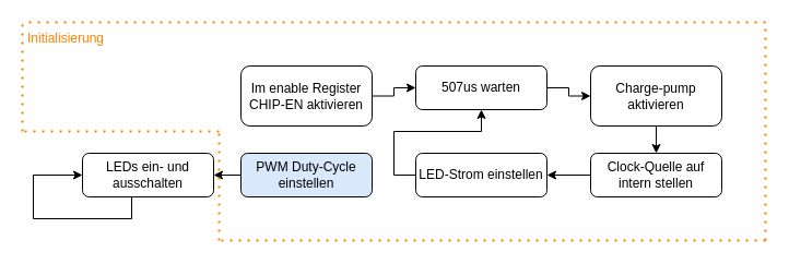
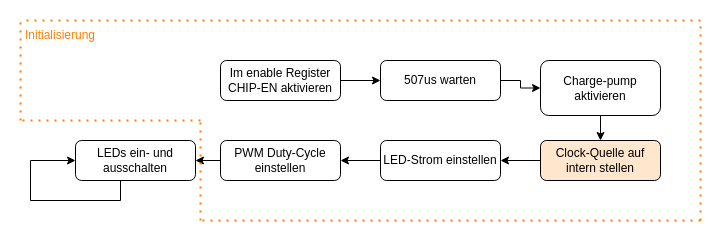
  <mxCell id="0" />
  <mxCell id="1" parent="0" />
  <mxCell id="2" style="edgeStyle=orthogonalEdgeStyle;rounded=0;orthogonalLoop=1;jettySize=auto;html=1;exitX=1;exitY=0.5;exitDx=0;exitDy=0;entryX=0;entryY=0.5;entryDx=0;entryDy=0;" edge="1" parent="1" source="3" target="5"><mxGeometry relative="1" as="geometry" /></mxCell>
- <mxCell id="3" value="Im enable Register CHIP-EN aktivieren" style="rounded=1;whiteSpace=wrap;html=1;" parent="1" vertex="1"><mxGeometry x="220" y="60" width="120" height="55" as="geometry" /></mxCell>
+ <mxCell id="3" value="Im enable Register CHIP-EN aktivieren" style="rounded=1;whiteSpace=wrap;html=1;" parent="1" vertex="1"><mxGeometry x="220" y="60" width="120" height="40" as="geometry" /></mxCell>
  <mxCell id="4" style="edgeStyle=orthogonalEdgeStyle;rounded=0;orthogonalLoop=1;jettySize=auto;html=1;exitX=1;exitY=0.5;exitDx=0;exitDy=0;entryX=0;entryY=0.5;entryDx=0;entryDy=0;" edge="1" parent="1" source="5" target="12"><mxGeometry relative="1" as="geometry" /></mxCell>
  <mxCell id="5" value="507us warten" style="rounded=1;whiteSpace=wrap;html=1;" parent="1" vertex="1"><mxGeometry x="380" y="60" width="120" height="40" as="geometry" /></mxCell>
- <mxCell id="6" style="edgeStyle=orthogonalEdgeStyle;rounded=0;orthogonalLoop=1;jettySize=auto;html=1;exitX=0;exitY=0.5;exitDx=0;exitDy=0;" edge="1" parent="1" source="7" target="5"><mxGeometry relative="1" as="geometry" /></mxCell>
+ <mxCell id="6" style="edgeStyle=orthogonalEdgeStyle;rounded=0;orthogonalLoop=1;jettySize=auto;html=1;exitX=0;exitY=0.5;exitDx=0;exitDy=0;entryX=1;entryY=0.5;entryDx=0;entryDy=0;" edge="1" parent="1" source="7" target="9"><mxGeometry relative="1" as="geometry" /></mxCell>
  <mxCell id="7" value="LED-Strom einstellen" style="rounded=1;whiteSpace=wrap;html=1;" parent="1" vertex="1"><mxGeometry x="380" y="140" width="120" height="40" as="geometry" /></mxCell>
  <mxCell id="8" style="edgeStyle=orthogonalEdgeStyle;rounded=0;orthogonalLoop=1;jettySize=auto;html=1;exitX=0;exitY=0.5;exitDx=0;exitDy=0;entryX=1;entryY=0.5;entryDx=0;entryDy=0;" edge="1" parent="1" source="9" target="10"><mxGeometry relative="1" as="geometry" /></mxCell>
- <mxCell id="9" value="PWM Duty-Cycle einstellen" style="rounded=1;whiteSpace=wrap;html=1;fillColor=#dae8fc;" parent="1" vertex="1"><mxGeometry x="220" y="140" width="120" height="40" as="geometry" /></mxCell>
+ <mxCell id="9" value="PWM Duty-Cycle einstellen" style="rounded=1;whiteSpace=wrap;html=1;" parent="1" vertex="1"><mxGeometry x="220" y="140" width="120" height="40" as="geometry" /></mxCell>
  <mxCell id="10" value="LEDs ein- und ausschalten" style="rounded=1;whiteSpace=wrap;html=1;" parent="1" vertex="1"><mxGeometry x="75" y="140" width="120" height="40" as="geometry" /></mxCell>
  <mxCell id="11" style="edgeStyle=orthogonalEdgeStyle;rounded=0;orthogonalLoop=1;jettySize=auto;html=1;exitX=0.5;exitY=1;exitDx=0;exitDy=0;entryX=0.5;entryY=0;entryDx=0;entryDy=0;" edge="1" parent="1" source="12" target="14"><mxGeometry relative="1" as="geometry" /></mxCell>
  <mxCell id="12" value="Charge-pump aktivieren" style="rounded=1;whiteSpace=wrap;html=1;" parent="1" vertex="1"><mxGeometry x="540" y="60" width="120" height="55" as="geometry" /></mxCell>
  <mxCell id="13" style="edgeStyle=orthogonalEdgeStyle;rounded=0;orthogonalLoop=1;jettySize=auto;html=1;exitX=0;exitY=0.5;exitDx=0;exitDy=0;entryX=1;entryY=0.5;entryDx=0;entryDy=0;" edge="1" parent="1" source="14" target="7"><mxGeometry relative="1" as="geometry" /></mxCell>
- <mxCell id="14" value="Clock-Quelle auf intern stellen" style="rounded=1;whiteSpace=wrap;html=1;" parent="1" vertex="1"><mxGeometry x="540" y="140" width="120" height="40" as="geometry" /></mxCell>
+ <mxCell id="14" value="Clock-Quelle auf intern stellen" style="rounded=1;whiteSpace=wrap;html=1;fillColor=#ffe6cc;" parent="1" vertex="1"><mxGeometry x="540" y="140" width="120" height="40" as="geometry" /></mxCell>
  <mxCell id="15" style="edgeStyle=orthogonalEdgeStyle;rounded=0;orthogonalLoop=1;jettySize=auto;html=1;exitX=0.5;exitY=1;exitDx=0;exitDy=0;entryX=0;entryY=0.5;entryDx=0;entryDy=0;" edge="1" parent="1" source="10" target="10"><mxGeometry relative="1" as="geometry"><Array as="points"><mxPoint x="120" y="200" /><mxPoint x="30" y="200" /><mxPoint x="30" y="160" /></Array></mxGeometry></mxCell>
  <mxCell id="16" value="" style="endArrow=none;dashed=1;html=1;dashPattern=1 3;strokeWidth=2;rounded=0;strokeColor=#FF8000;" edge="1" parent="1"><mxGeometry width="50" height="50" relative="1" as="geometry"><mxPoint x="20" y="120" as="sourcePoint" /><mxPoint x="20" y="20" as="targetPoint" /></mxGeometry></mxCell>
  <mxCell id="17" value="" style="endArrow=none;dashed=1;html=1;dashPattern=1 3;strokeWidth=2;rounded=0;strokeColor=#FF8000;" edge="1" parent="1"><mxGeometry width="50" height="50" relative="1" as="geometry"><mxPoint x="700" y="20" as="sourcePoint" /><mxPoint x="20" y="20" as="targetPoint" /></mxGeometry></mxCell>
  <mxCell id="18" value="" style="endArrow=none;dashed=1;html=1;dashPattern=1 3;strokeWidth=2;rounded=0;strokeColor=#FF8000;" edge="1" parent="1"><mxGeometry width="50" height="50" relative="1" as="geometry"><mxPoint x="700" y="220" as="sourcePoint" /><mxPoint x="200" y="220" as="targetPoint" /></mxGeometry></mxCell>
  <mxCell id="19" value="" style="endArrow=none;dashed=1;html=1;dashPattern=1 3;strokeWidth=2;rounded=0;strokeColor=#FF8000;" edge="1" parent="1"><mxGeometry width="50" height="50" relative="1" as="geometry"><mxPoint x="700" y="220" as="sourcePoint" /><mxPoint x="700" y="20" as="targetPoint" /></mxGeometry></mxCell>
  <mxCell id="20" value="" style="endArrow=none;dashed=1;html=1;dashPattern=1 3;strokeWidth=2;rounded=0;strokeColor=#FF8000;" edge="1" parent="1"><mxGeometry width="50" height="50" relative="1" as="geometry"><mxPoint x="200" y="220" as="sourcePoint" /><mxPoint x="200" y="120" as="targetPoint" /></mxGeometry></mxCell>
  <mxCell id="21" value="" style="endArrow=none;dashed=1;html=1;dashPattern=1 3;strokeWidth=2;rounded=0;strokeColor=#FF8000;" edge="1" parent="1"><mxGeometry width="50" height="50" relative="1" as="geometry"><mxPoint x="200" y="120" as="sourcePoint" /><mxPoint x="20" y="120" as="targetPoint" /></mxGeometry></mxCell>
  <mxCell id="22" value="Initialisierung" style="text;html=1;strokeColor=none;fillColor=none;align=center;verticalAlign=middle;whiteSpace=wrap;rounded=0;fontColor=#FF8000;" vertex="1" parent="1"><mxGeometry x="20" y="20" width="80" height="30" as="geometry" /></mxCell>
